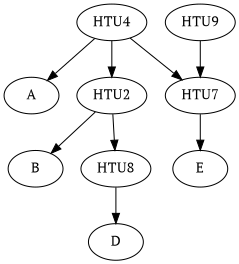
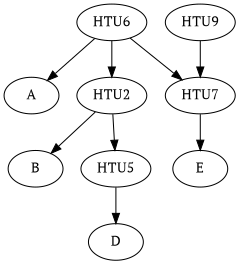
  digraph {
    fontname="PT Serif"
    node [fontname="PT Serif"]
    edge [fontname="PT Serif"]
    n1 [label=A]
    n2 [label=B]
    n3 [label=D]
    n4 [label=E]
    n5 [label=HTU2]
-   n6 [label=HTU8]
-   n7 [label=HTU4]
+   n6 [label=HTU5]
+   n7 [label=HTU6]
    n8 [label=HTU7]
    n9 [label=HTU9]
    n5 -> n2
    n5 -> n6
    n6 -> n3
    n7 -> n1
    n7 -> n5
    n7 -> n8
    n8 -> n4
    n9 -> n8
  }
